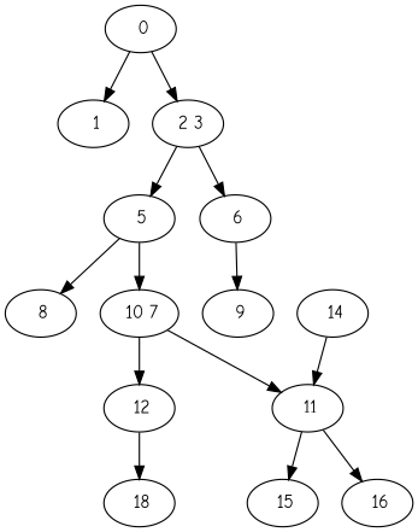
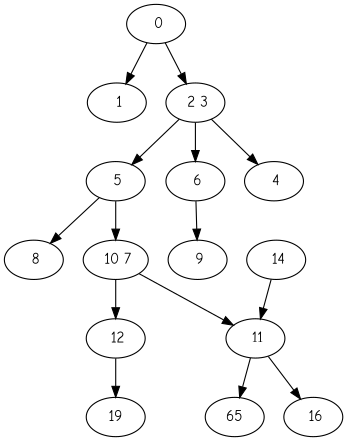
  digraph {
    fontname="Comic Neue"
    node [fontname="Comic Neue"]
    edge [fontname="Comic Neue"]
    " 0"
    " 1"
    " 2 3"
    " 5"
    " 6"
+   " 4"
    " 8"
    " 10 7"
    " 9"
    " 11"
    " 12"
    " 16"
-   " 15"
-   " 18"
+   " 15" [label=65]
+   " 18" [label=19]
    " 14"
    " 0" -> " 1"
    " 0" -> " 2 3"
    " 2 3" -> " 5"
    " 2 3" -> " 6"
+   " 2 3" -> " 4"
    " 5" -> " 8"
    " 5" -> " 10 7"
    " 6" -> " 9"
    " 10 7" -> " 11"
    " 10 7" -> " 12"
    " 11" -> " 16"
    " 11" -> " 15"
    " 12" -> " 18"
    " 14" -> " 11"
  }
